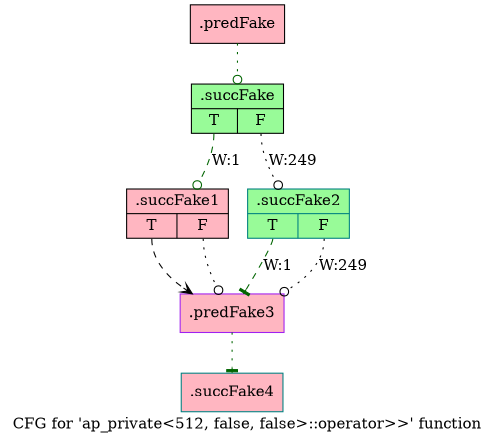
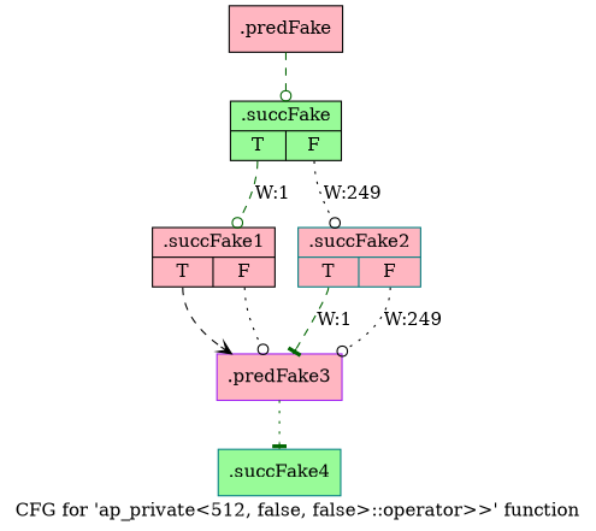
  digraph {
    label="CFG for 'ap_private\<512, false, false\>::operator\>\>' function"
    node [color=black fillcolor=lightpink shape=record style=filled filename="/mnt/xilinx/Vitis_HLS/2021.2/include/etc/ap_private.h" linenumber=4116]
    edge [arrowhead=odot color=darkgreen execusionnum=248 filename="/mnt/xilinx/Vitis_HLS/2021.2/include/etc/ap_private.h" style=dashed tailport=s0]
    n1 [label="{.predFake}" filename="" linenumber=""]
    n2 [fillcolor=palegreen label="{.succFake|{<s0>T|<s1>F}}"]
    n3 [label="{.succFake1|{<s0>T|<s1>F}}"]
-   n4 [color=teal fillcolor=palegreen label="{.succFake2|{<s0>T|<s1>F}}"]
+   n4 [color=teal label="{.succFake2|{<s0>T|<s1>F}}"]
    n5 [color=purple label="{.predFake3}"]
-   n6 [color=teal label="{.succFake4}"]
-   n1 -> n2 [style=dotted]
+   n6 [color=teal fillcolor=palegreen label="{.succFake4}"]
+   n1 -> n2
    n2 -> n3 [execusionnum=0 label="W:1"]
    n2 -> n4 [color=black label="W:249" style=dotted tailport=s1]
    n3 -> n5 [arrowhead=vee color=black execusionnum=0]
    n3 -> n5 [color=black execusionnum=0 style=dotted tailport=s1]
    n4 -> n5 [arrowhead=tee execusionnum=0 label="W:1"]
    n4 -> n5 [color=black label="W:249" style=dotted tailport=s1]
    n5 -> n6 [arrowhead=tee style=dotted]
  }
